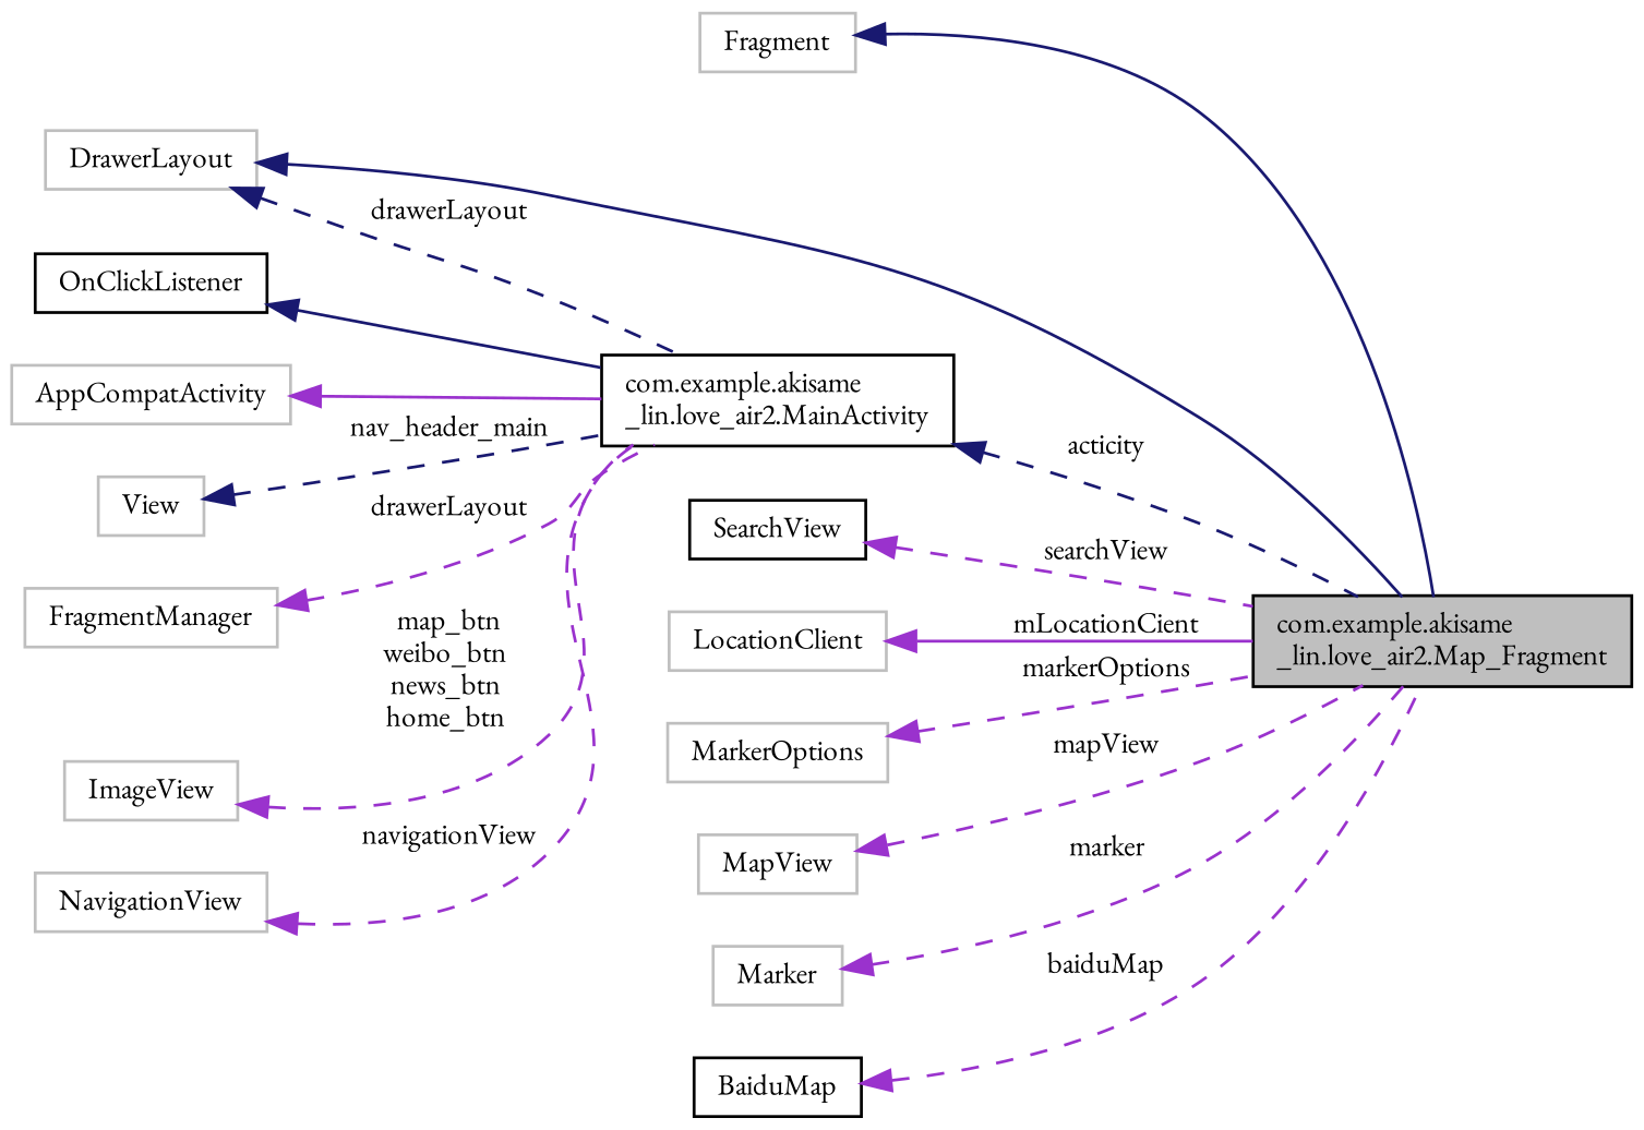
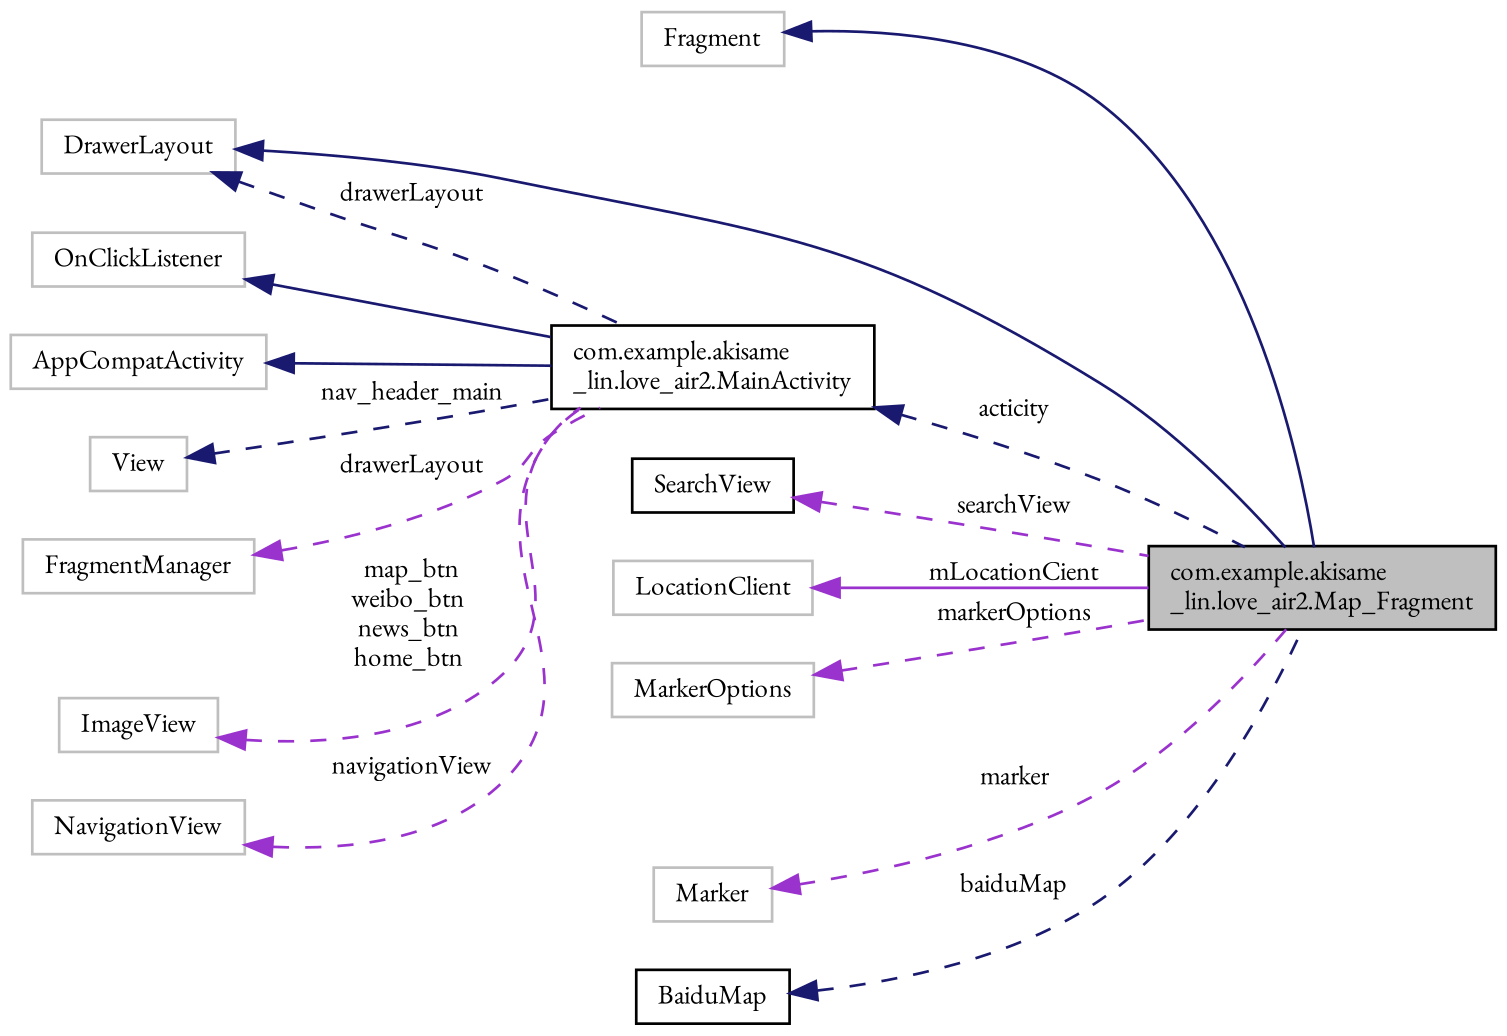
  digraph {
    fontname="EB Garamond"
    rankdir=LR
    node [color=grey75 fillcolor=white fontname="EB Garamond" fontsize=10 shape=record style=filled]
    edge [color=darkorchid3 dir=back fontname="EB Garamond" fontsize=10 labelfontname=Helvetica labelfontsize=10 style=dashed]
    n1 [color=black fillcolor=grey75 fontcolor=black height=0.2 label="com.example.akisame\l_lin.love_air2.Map_Fragment" width=0.4]
    n2 [height=0.2 label=Fragment width=0.4]
-   n3 [color=black height=0.2 label=OnClickListener width=0.4]
+   n3 [height=0.2 label=OnClickListener width=0.4]
    n4 [color=black height=0.2 label="com.example.akisame\l_lin.love_air2.MainActivity" width=0.4]
    n5 [height=0.2 label=AppCompatActivity width=0.4]
    n6 [height=0.2 label=DrawerLayout width=0.4]
    n7 [height=0.2 label=FragmentManager width=0.4]
    n8 [height=0.2 label=ImageView width=0.4]
    n9 [height=0.2 label=NavigationView width=0.4]
    n10 [height=0.2 label=View width=0.4]
    n11 [color=black height=0.2 label=SearchView width=0.4]
    n12 [height=0.2 label=LocationClient width=0.4]
    n13 [height=0.2 label=MarkerOptions width=0.4]
-   n14 [height=0.2 label=MapView width=0.4]
    n15 [height=0.2 label=Marker width=0.4]
    n16 [color=black height=0.2 label=BaiduMap width=0.4]
    n2 -> n1 [color=midnightblue style=solid]
    n3 -> n4 [color=midnightblue style=solid]
    n4 -> n1 [color=midnightblue label=" acticity"]
-   n5 -> n4 [style=solid]
+   n5 -> n4 [color=midnightblue style=solid]
    n6 -> n1 [color=midnightblue style=solid]
    n6 -> n4 [color=midnightblue label=" drawerLayout"]
    n7 -> n4 [label=" drawerLayout"]
    n8 -> n4 [label=" map_btn\nweibo_btn\nnews_btn\nhome_btn"]
    n9 -> n4 [label=" navigationView"]
    n10 -> n4 [color=midnightblue label=" nav_header_main"]
    n11 -> n1 [label=" searchView"]
    n12 -> n1 [label=" mLocationCient" style=solid]
    n13 -> n1 [label=" markerOptions"]
-   n14 -> n1 [label=" mapView"]
    n15 -> n1 [label=" marker"]
-   n16 -> n1 [label=" baiduMap"]
+   n16 -> n1 [color=midnightblue label=" baiduMap"]
  }
